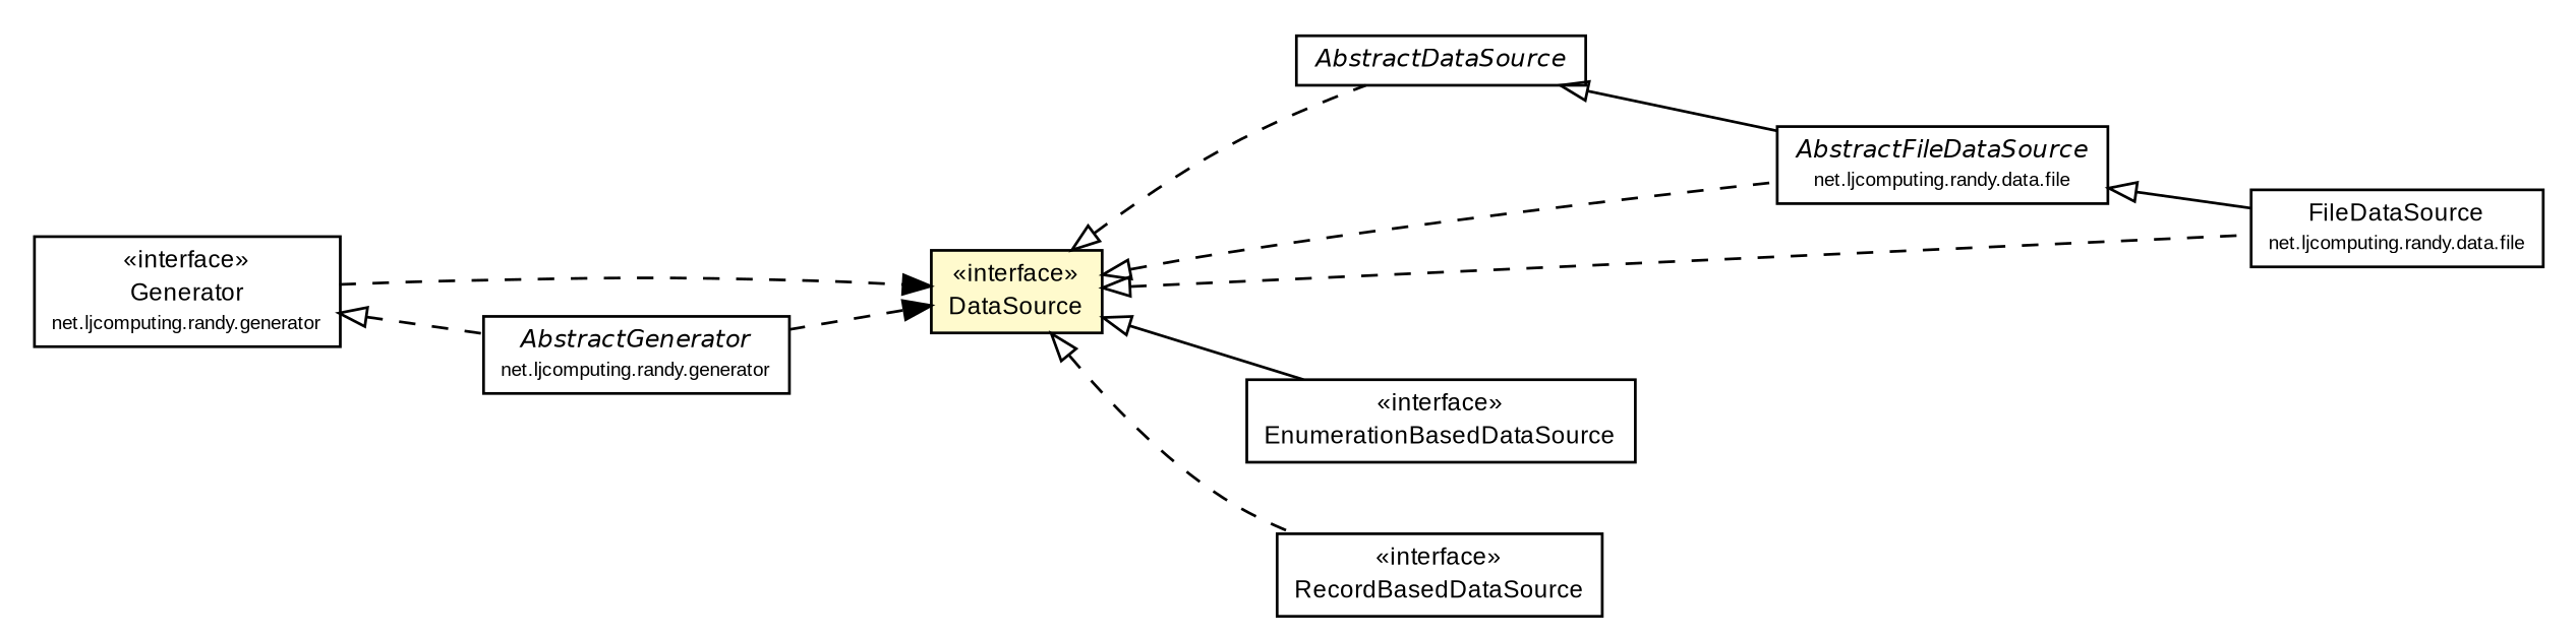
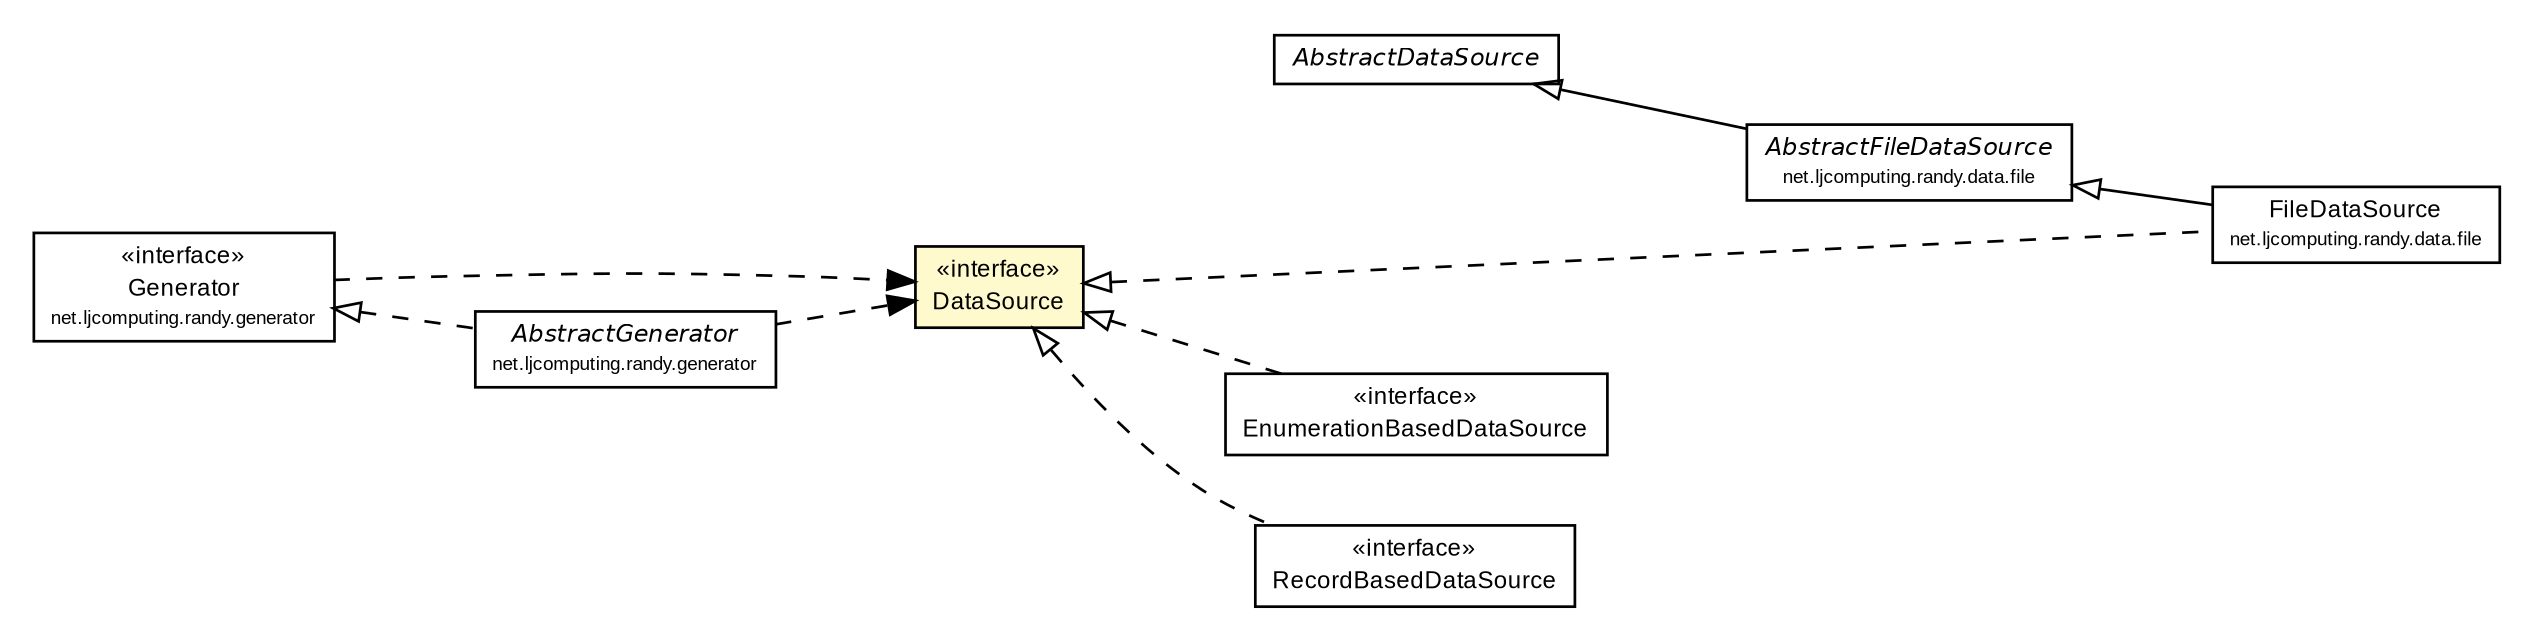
  digraph {
    fontname="Liberation Sans"
    nodesep=0.25
    rankdir=LR
    ranksep=0.5
    node [fontcolor=black fontname="Liberation Sans" fontsize=9.0 shape=plaintext]
    edge [arrowtail=empty dir=back fontname="Liberation Sans" fontsize=10 headport=p labelfontname=Helvetica labelfontsize=10 tailport=p style=dashed]
    n1 [label=<<table title="net.ljcomputing.randy.data.AbstractDataSource" border="0" cellborder="1" cellspacing="0" cellpadding="2" port="p" href="./AbstractDataSource.html"> 		<tr><td><table border="0" cellspacing="0" cellpadding="1"> <tr><td align="center" balign="center"><font face="Helvetica-Oblique"> AbstractDataSource </font></td></tr> 		</table></td></tr> 		</table>>]
    n2 [label=<<table title="net.ljcomputing.randy.data.file.AbstractFileDataSource" border="0" cellborder="1" cellspacing="0" cellpadding="2" port="p" href="./file/AbstractFileDataSource.html"> 		<tr><td><table border="0" cellspacing="0" cellpadding="1"> <tr><td align="center" balign="center"><font face="Helvetica-Oblique"> AbstractFileDataSource </font></td></tr> <tr><td align="center" balign="center"><font point-size="7.0"> net.ljcomputing.randy.data.file </font></td></tr> 		</table></td></tr> 		</table>>]
    n3 [label=<<table title="net.ljcomputing.randy.data.file.FileDataSource" border="0" cellborder="1" cellspacing="0" cellpadding="2" port="p" href="./file/FileDataSource.html"> 		<tr><td><table border="0" cellspacing="0" cellpadding="1"> <tr><td align="center" balign="center"> FileDataSource </td></tr> <tr><td align="center" balign="center"><font point-size="7.0"> net.ljcomputing.randy.data.file </font></td></tr> 		</table></td></tr> 		</table>>]
    n4 [label=<<table title="net.ljcomputing.randy.data.EnumerationBasedDataSource" border="0" cellborder="1" cellspacing="0" cellpadding="2" port="p" href="./EnumerationBasedDataSource.html"> 		<tr><td><table border="0" cellspacing="0" cellpadding="1"> <tr><td align="center" balign="center"> &#171;interface&#187; </td></tr> <tr><td align="center" balign="center"> EnumerationBasedDataSource </td></tr> 		</table></td></tr> 		</table>>]
    n5 [label=<<table title="net.ljcomputing.randy.data.RecordBasedDataSource" border="0" cellborder="1" cellspacing="0" cellpadding="2" port="p" href="./RecordBasedDataSource.html"> 		<tr><td><table border="0" cellspacing="0" cellpadding="1"> <tr><td align="center" balign="center"> &#171;interface&#187; </td></tr> <tr><td align="center" balign="center"> RecordBasedDataSource </td></tr> 		</table></td></tr> 		</table>>]
    n6 [label=<<table title="net.ljcomputing.randy.data.DataSource" border="0" cellborder="1" cellspacing="0" cellpadding="2" port="p" bgcolor="lemonChiffon" href="./DataSource.html"> 		<tr><td><table border="0" cellspacing="0" cellpadding="1"> <tr><td align="center" balign="center"> &#171;interface&#187; </td></tr> <tr><td align="center" balign="center"> DataSource </td></tr> 		</table></td></tr> 		</table>>]
    n7 [label=<<table title="net.ljcomputing.randy.generator.AbstractGenerator" border="0" cellborder="1" cellspacing="0" cellpadding="2" port="p" href="../generator/AbstractGenerator.html"> 		<tr><td><table border="0" cellspacing="0" cellpadding="1"> <tr><td align="center" balign="center"><font face="Helvetica-Oblique"> AbstractGenerator </font></td></tr> <tr><td align="center" balign="center"><font point-size="7.0"> net.ljcomputing.randy.generator </font></td></tr> 		</table></td></tr> 		</table>>]
    n8 [label=<<table title="net.ljcomputing.randy.generator.Generator" border="0" cellborder="1" cellspacing="0" cellpadding="2" port="p" href="../generator/Generator.html"> 		<tr><td><table border="0" cellspacing="0" cellpadding="1"> <tr><td align="center" balign="center"> &#171;interface&#187; </td></tr> <tr><td align="center" balign="center"> Generator </td></tr> <tr><td align="center" balign="center"><font point-size="7.0"> net.ljcomputing.randy.generator </font></td></tr> 		</table></td></tr> 		</table>>]
    n1 -> n2 [style=""]
    n2 -> n3 [style=""]
-   n6 -> n1
-   n6 -> n2
    n6 -> n3
-   n6 -> n4 [style=solid]
+   n6 -> n4
    n6 -> n5
    n7 -> n6 [arrowhead=normal color=black fontcolor=black fontsize=10.0 arrowtail="" dir=""]
    n8 -> n6 [arrowhead=normal color=black fontcolor=black fontsize=10.0 arrowtail="" dir=""]
    n8 -> n7
  }
